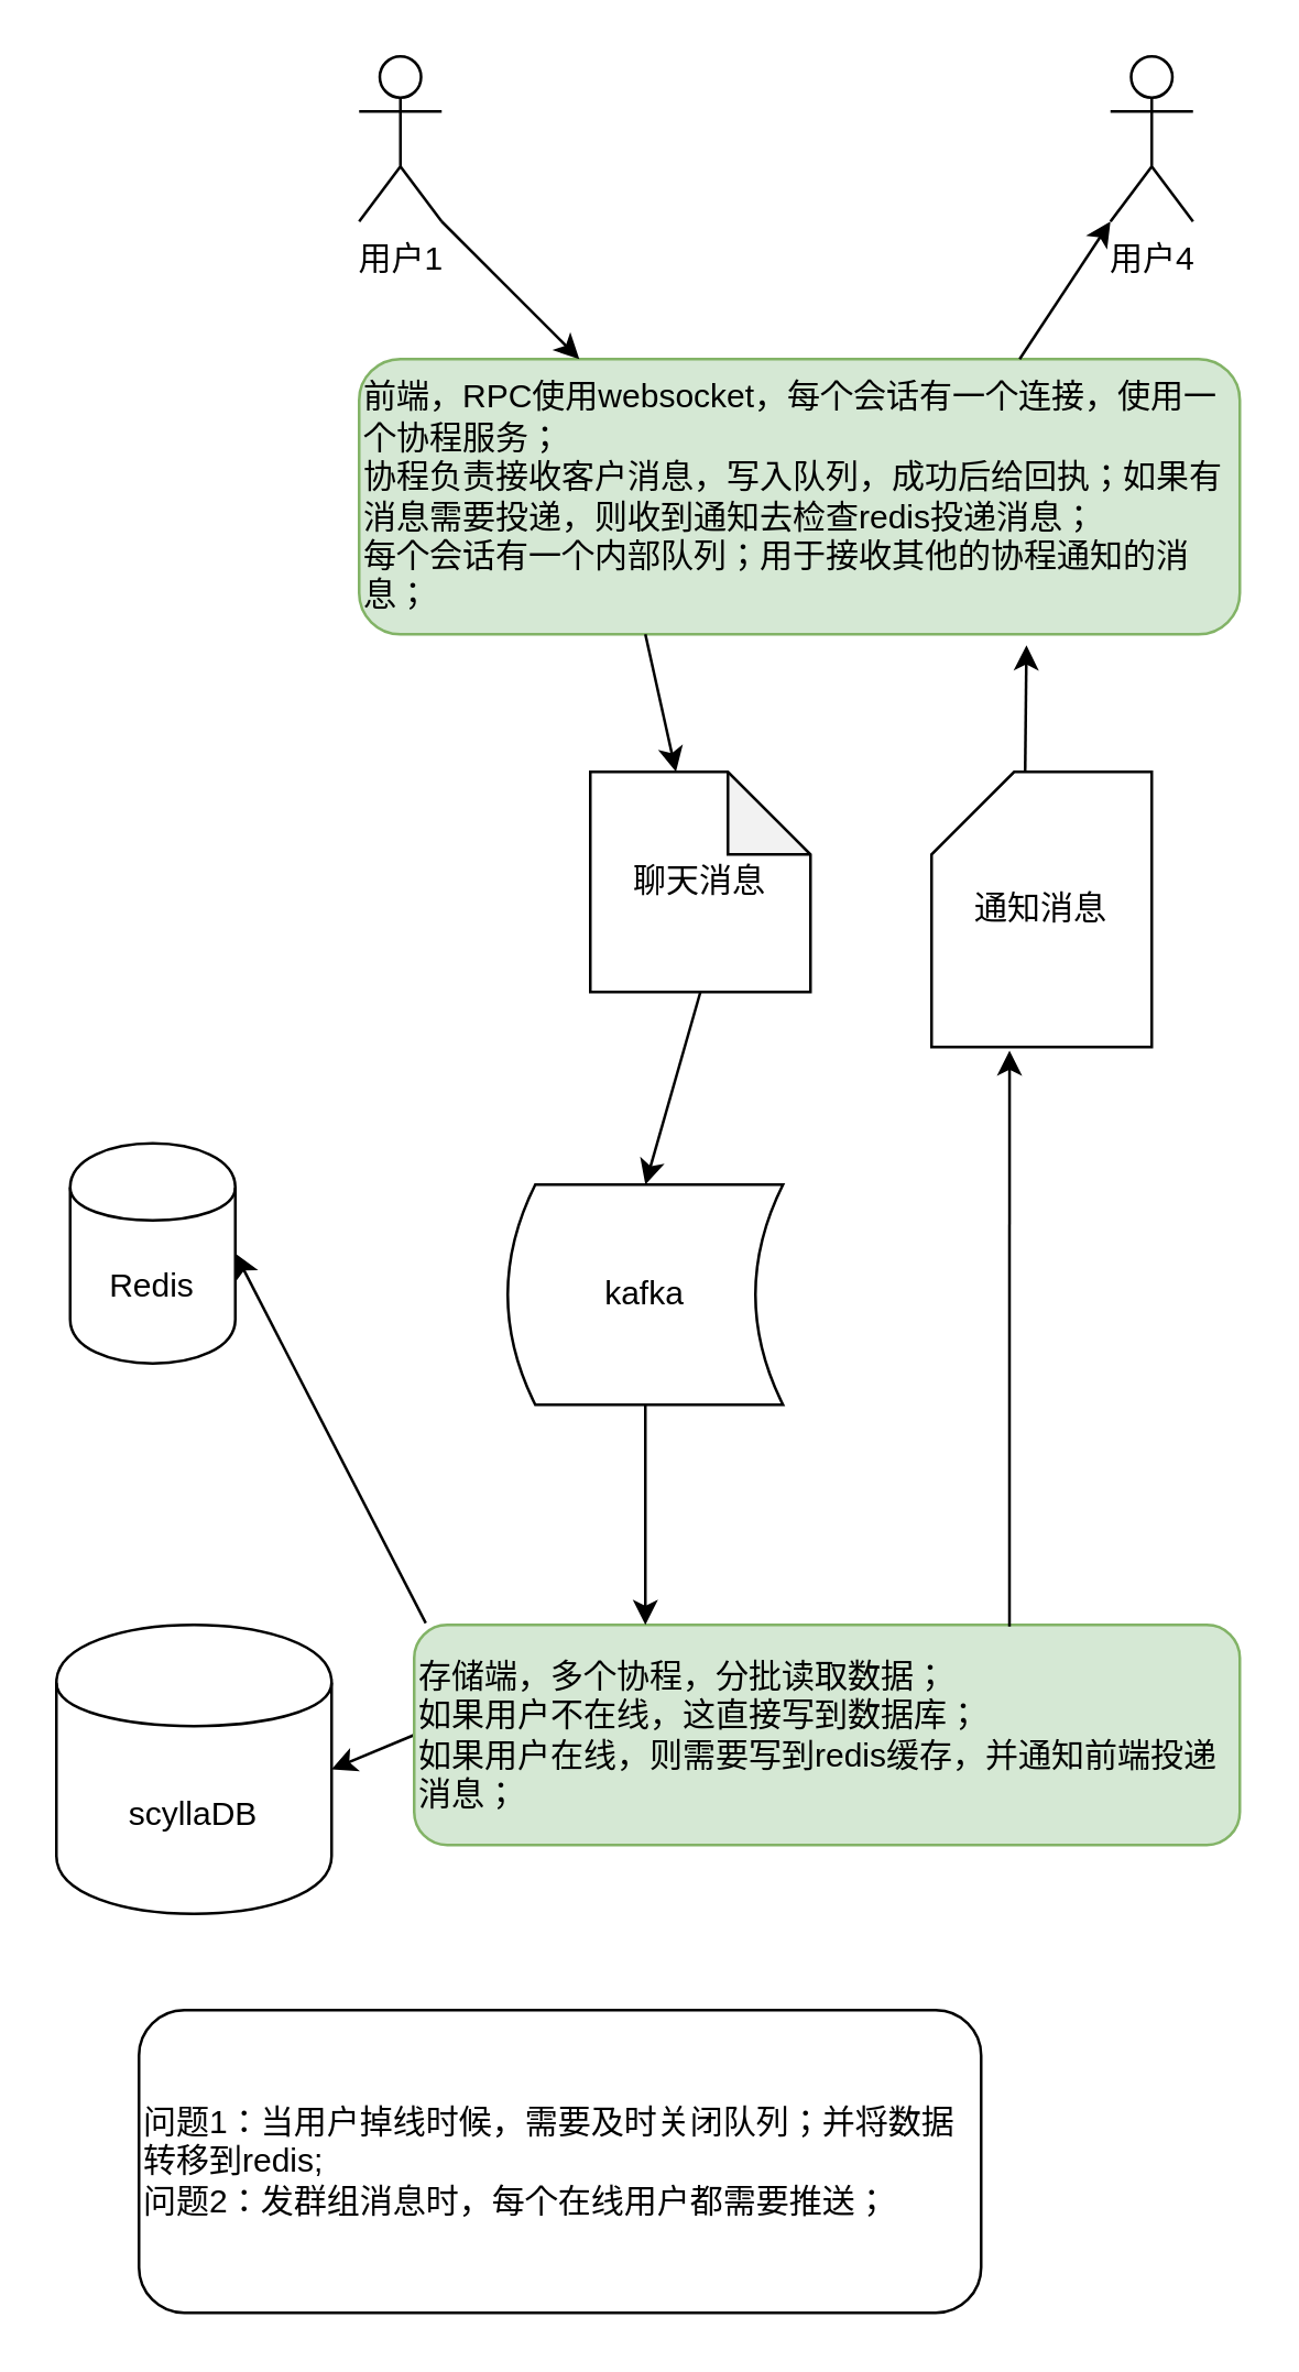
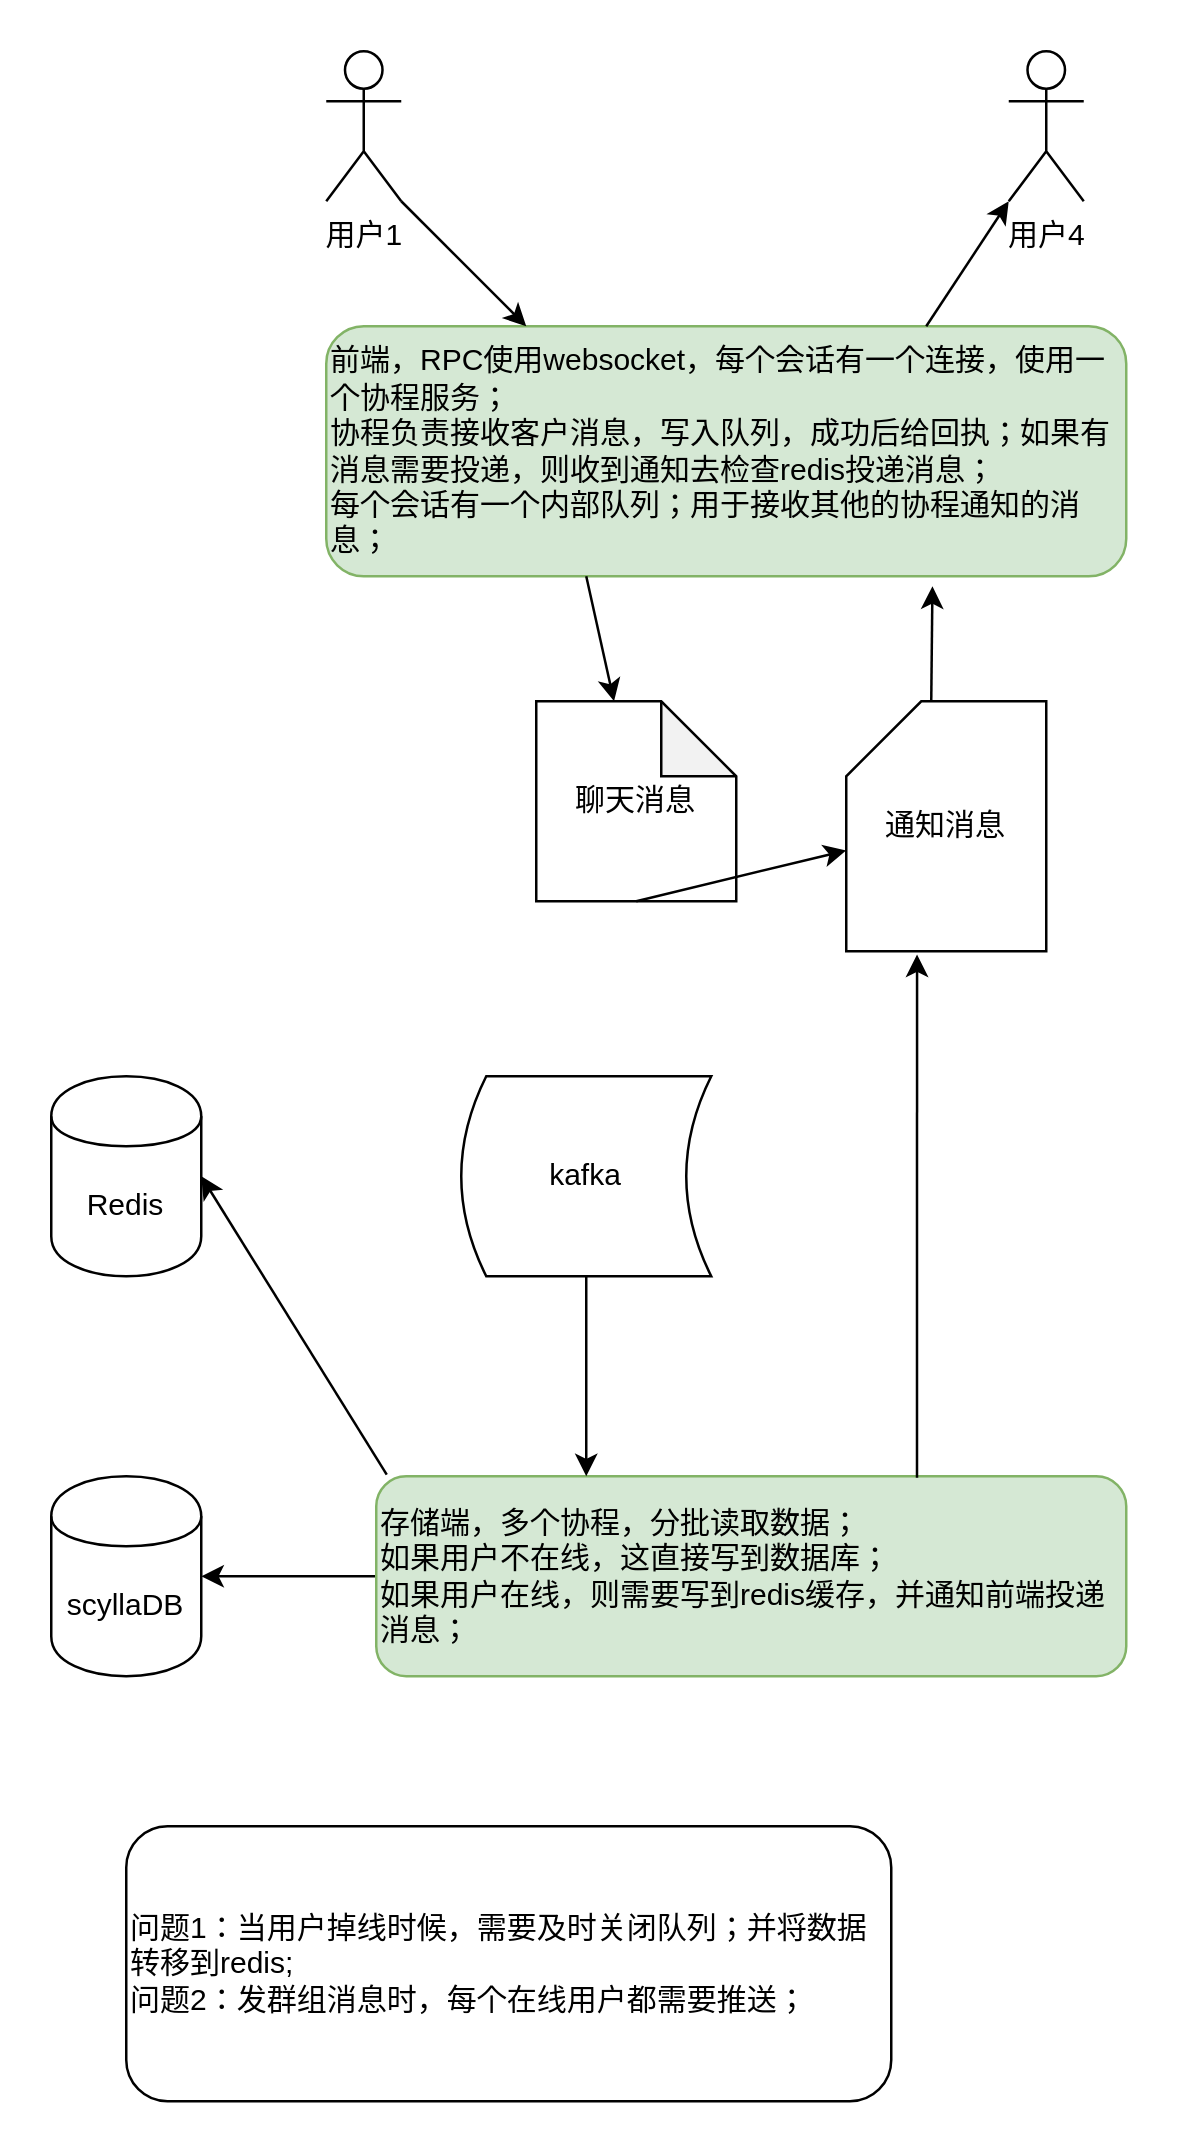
  <mxCell id="0" />
  <mxCell id="1" parent="0" />
  <mxCell id="2" value="前端，RPC使用websocket，每个会话有一个连接，使用一个协程服务；&lt;br style=&quot;font-size: 12px;&quot;&gt;协程负责接收客户消息，写入队列，成功后给回执；如果有消息需要投递，则收到通知去检查redis投递消息；&lt;br style=&quot;font-size: 12px;&quot;&gt;每个会话有一个内部队列；用于接收其他的协程通知的消息；" style="rounded=1;whiteSpace=wrap;html=1;fillColor=#d5e8d4;strokeColor=#82b366;align=left;fontSize=12;" parent="1" vertex="1"><mxGeometry x="130" y="130" width="320" height="100" as="geometry" /></mxCell>
- <mxCell id="3" value="scyllaDB" style="shape=cylinder;whiteSpace=wrap;html=1;boundedLbl=1;backgroundOutline=1;" parent="1" vertex="1"><mxGeometry x="20" y="590" width="100" height="105" as="geometry" /></mxCell>
- <mxCell id="4" value="Redis" style="shape=cylinder;whiteSpace=wrap;html=1;boundedLbl=1;backgroundOutline=1;" parent="1" vertex="1"><mxGeometry x="25" y="415" width="60" height="80" as="geometry" /></mxCell>
+ <mxCell id="3" value="scyllaDB" style="shape=cylinder;whiteSpace=wrap;html=1;boundedLbl=1;backgroundOutline=1;" parent="1" vertex="1"><mxGeometry x="20" y="590" width="60" height="80" as="geometry" /></mxCell>
+ <mxCell id="4" value="Redis" style="shape=cylinder;whiteSpace=wrap;html=1;boundedLbl=1;backgroundOutline=1;" parent="1" vertex="1"><mxGeometry x="20" y="430" width="60" height="80" as="geometry" /></mxCell>
  <mxCell id="5" value="聊天消息" style="shape=note;whiteSpace=wrap;html=1;backgroundOutline=1;darkOpacity=0.05;" parent="1" vertex="1"><mxGeometry x="214" y="280" width="80" height="80" as="geometry" /></mxCell>
  <mxCell id="6" value="kafka" style="shape=dataStorage;whiteSpace=wrap;html=1;" parent="1" vertex="1"><mxGeometry x="184" y="430" width="100" height="80" as="geometry" /></mxCell>
  <mxCell id="7" value="" style="endArrow=classic;html=1;exitX=0.5;exitY=1;exitDx=0;exitDy=0;" parent="1" target="5" edge="1"><mxGeometry width="50" height="50" relative="1" as="geometry"><mxPoint x="234" y="230" as="sourcePoint" /><mxPoint x="404" y="340" as="targetPoint" /></mxGeometry></mxCell>
- <mxCell id="8" value="" style="endArrow=classic;html=1;exitX=0.5;exitY=1;exitDx=0;exitDy=0;exitPerimeter=0;entryX=0.5;entryY=0;entryDx=0;entryDy=0;" parent="1" source="5" target="6" edge="1"><mxGeometry width="50" height="50" relative="1" as="geometry"><mxPoint x="294" y="420" as="sourcePoint" /><mxPoint x="344" y="370" as="targetPoint" /></mxGeometry></mxCell>
+ <mxCell id="8" value="" style="endArrow=classic;html=1;exitX=0.5;exitY=1;exitDx=0;exitDy=0;exitPerimeter=0;" parent="1" source="5" target="16" edge="1"><mxGeometry width="50" height="50" relative="1" as="geometry"><mxPoint x="294" y="420" as="sourcePoint" /><mxPoint x="344" y="370" as="targetPoint" /></mxGeometry></mxCell>
  <mxCell id="9" value="" style="endArrow=classic;html=1;entryX=1;entryY=0.5;entryDx=0;entryDy=0;exitX=0;exitY=0.5;exitDx=0;exitDy=0;" parent="1" source="10" target="3" edge="1"><mxGeometry width="50" height="50" relative="1" as="geometry"><mxPoint x="210" y="500" as="sourcePoint" /><mxPoint x="210" y="560" as="targetPoint" /></mxGeometry></mxCell>
  <mxCell id="10" value="存储端，多个协程，分批读取数据；&lt;br&gt;如果用户不在线，这直接写到数据库；&lt;br&gt;如果用户在线，则需要写到redis缓存，并通知前端投递消息；" style="rounded=1;whiteSpace=wrap;html=1;fillColor=#d5e8d4;strokeColor=#82b366;align=left;" parent="1" vertex="1"><mxGeometry x="150" y="590" width="300" height="80" as="geometry" /></mxCell>
  <mxCell id="11" value="" style="endArrow=classic;html=1;exitX=0.5;exitY=1;exitDx=0;exitDy=0;entryX=0.5;entryY=0;entryDx=0;entryDy=0;" parent="1" source="6" edge="1"><mxGeometry width="50" height="50" relative="1" as="geometry"><mxPoint x="414" y="570" as="sourcePoint" /><mxPoint x="234" y="590" as="targetPoint" /></mxGeometry></mxCell>
  <mxCell id="12" value="用户1" style="shape=umlActor;verticalLabelPosition=bottom;labelBackgroundColor=#ffffff;verticalAlign=top;html=1;outlineConnect=0;" parent="1" vertex="1"><mxGeometry x="130" y="20" width="30" height="60" as="geometry" /></mxCell>
  <mxCell id="13" value="用户4" style="shape=umlActor;verticalLabelPosition=bottom;labelBackgroundColor=#ffffff;verticalAlign=top;html=1;outlineConnect=0;" parent="1" vertex="1"><mxGeometry x="403" y="20" width="30" height="60" as="geometry" /></mxCell>
  <mxCell id="14" value="" style="endArrow=classic;html=1;exitX=1;exitY=1;exitDx=0;exitDy=0;exitPerimeter=0;entryX=0.25;entryY=0;entryDx=0;entryDy=0;" parent="1" source="12" target="2" edge="1"><mxGeometry width="50" height="50" relative="1" as="geometry"><mxPoint x="230" y="110" as="sourcePoint" /><mxPoint x="280" y="60" as="targetPoint" /></mxGeometry></mxCell>
  <mxCell id="15" value="" style="endArrow=classic;html=1;entryX=0;entryY=1;entryDx=0;entryDy=0;entryPerimeter=0;exitX=0.75;exitY=0;exitDx=0;exitDy=0;" parent="1" source="2" target="13" edge="1"><mxGeometry width="50" height="50" relative="1" as="geometry"><mxPoint x="510" y="260" as="sourcePoint" /><mxPoint x="560" y="210" as="targetPoint" /></mxGeometry></mxCell>
  <mxCell id="16" value="通知消息" style="shape=card;whiteSpace=wrap;html=1;" parent="1" vertex="1"><mxGeometry x="338" y="280" width="80" height="100" as="geometry" /></mxCell>
  <mxCell id="17" value="" style="endArrow=classic;html=1;exitX=0.721;exitY=0.008;exitDx=0;exitDy=0;exitPerimeter=0;entryX=0.354;entryY=1.013;entryDx=0;entryDy=0;entryPerimeter=0;" parent="1" source="10" target="16" edge="1"><mxGeometry width="50" height="50" relative="1" as="geometry"><mxPoint x="520" y="550" as="sourcePoint" /><mxPoint x="368" y="510" as="targetPoint" /></mxGeometry></mxCell>
  <mxCell id="18" value="" style="endArrow=classic;html=1;entryX=1;entryY=0.5;entryDx=0;entryDy=0;exitX=0.014;exitY=-0.008;exitDx=0;exitDy=0;exitPerimeter=0;" parent="1" source="10" target="4" edge="1"><mxGeometry width="50" height="50" relative="1" as="geometry"><mxPoint x="170" y="580" as="sourcePoint" /><mxPoint x="170" y="490" as="targetPoint" /></mxGeometry></mxCell>
  <mxCell id="19" value="" style="endArrow=classic;html=1;entryX=0.814;entryY=1.04;entryDx=0;entryDy=0;entryPerimeter=0;" parent="1" edge="1"><mxGeometry width="50" height="50" relative="1" as="geometry"><mxPoint x="372" y="280" as="sourcePoint" /><mxPoint x="372.48" y="234" as="targetPoint" /></mxGeometry></mxCell>
  <mxCell id="20" value="问题1：当用户掉线时候，需要及时关闭队列；并将数据转移到redis;&lt;br&gt;问题2：发群组消息时，每个在线用户都需要推送；" style="rounded=1;whiteSpace=wrap;html=1;fontSize=12;align=left;" parent="1" vertex="1"><mxGeometry x="50" y="730" width="306" height="110" as="geometry" /></mxCell>
